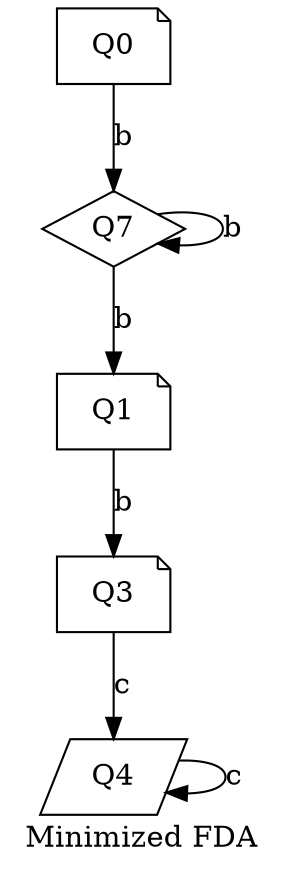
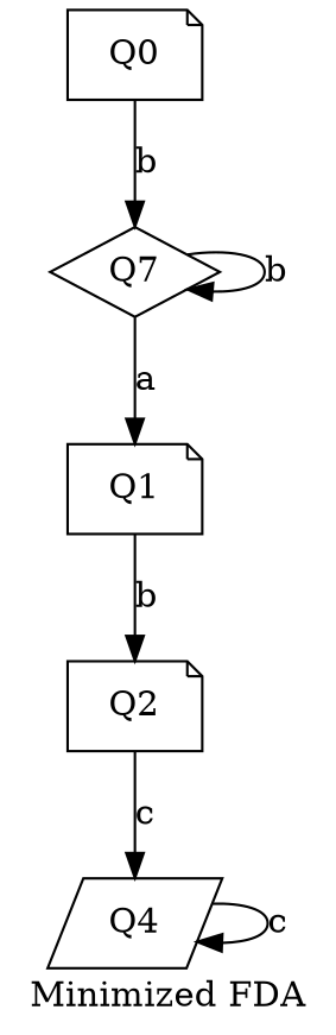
  digraph {
    label="Minimized FDA"
    rankdir=TB
    node [shape=note]
    n1 [label=Q0]
    n2 [label=Q7 shape=diamond]
    n3 [label=Q1]
-   n4 [label=Q3]
+   n4 [label=Q2]
    n5 [label=Q4 shape=parallelogram]
    n1 -> n2 [label=b]
    n2 -> n2 [label=b]
-   n2 -> n3 [label=b]
+   n2 -> n3 [label=a]
    n3 -> n4 [label=b]
    n4 -> n5 [label=c]
    n5 -> n5 [label=c]
  }
